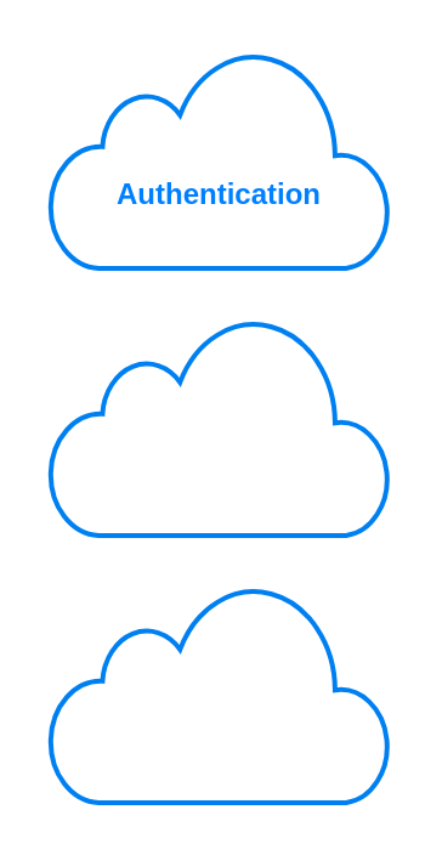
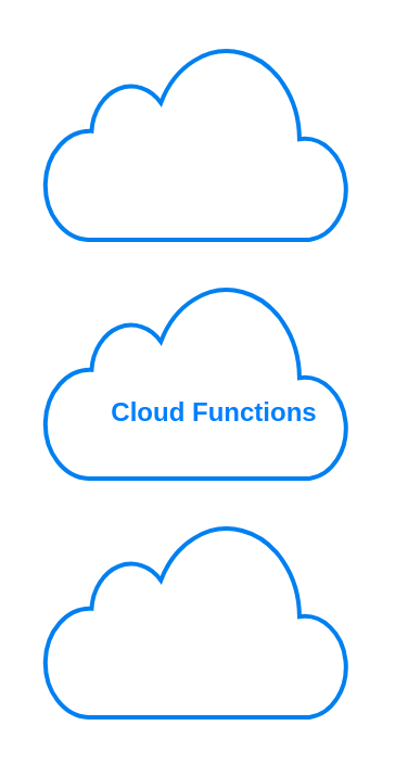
  <mxCell id="0" />
  <mxCell id="1" parent="0" />
  <mxCell id="2" value="" style="html=1;verticalLabelPosition=bottom;align=center;labelBackgroundColor=#ffffff;verticalAlign=top;strokeWidth=2;strokeColor=#0080F0;shadow=0;dashed=0;shape=mxgraph.ios7.icons.cloud;" vertex="1" parent="1"><mxGeometry x="20" y="20" width="140" height="90" as="geometry" /></mxCell>
  <mxCell id="3" value="" style="html=1;verticalLabelPosition=bottom;align=center;labelBackgroundColor=#ffffff;verticalAlign=top;strokeWidth=2;strokeColor=#0080F0;shadow=0;dashed=0;shape=mxgraph.ios7.icons.cloud;" vertex="1" parent="1"><mxGeometry x="20" y="130" width="140" height="90" as="geometry" /></mxCell>
  <mxCell id="4" value="" style="html=1;verticalLabelPosition=bottom;align=center;labelBackgroundColor=#ffffff;verticalAlign=top;strokeWidth=2;strokeColor=#0080F0;shadow=0;dashed=0;shape=mxgraph.ios7.icons.cloud;" vertex="1" parent="1"><mxGeometry x="20" y="240" width="140" height="90" as="geometry" /></mxCell>
- <mxCell id="5" value="&lt;b&gt;Authentication&lt;/b&gt;" style="text;html=1;strokeColor=none;fillColor=none;align=center;verticalAlign=middle;whiteSpace=wrap;rounded=0;fontColor=#007FFF;" vertex="1" parent="1"><mxGeometry x="50" y="70" width="80" height="20" as="geometry" /></mxCell>
+ <mxCell id="6" value="&lt;b&gt;Cloud Functions&lt;/b&gt;" style="text;html=1;strokeColor=none;fillColor=none;align=center;verticalAlign=middle;whiteSpace=wrap;rounded=0;fontColor=#007FFF;" vertex="1" parent="1"><mxGeometry x="50" y="180" width="97" height="20" as="geometry" /></mxCell>
